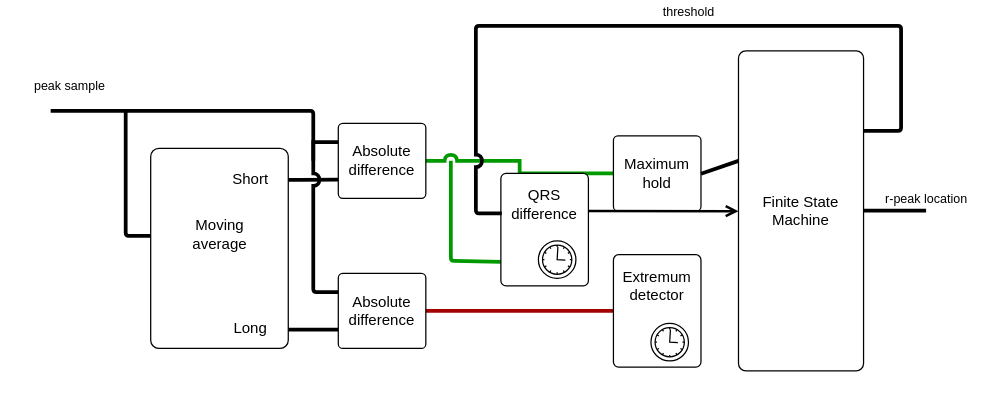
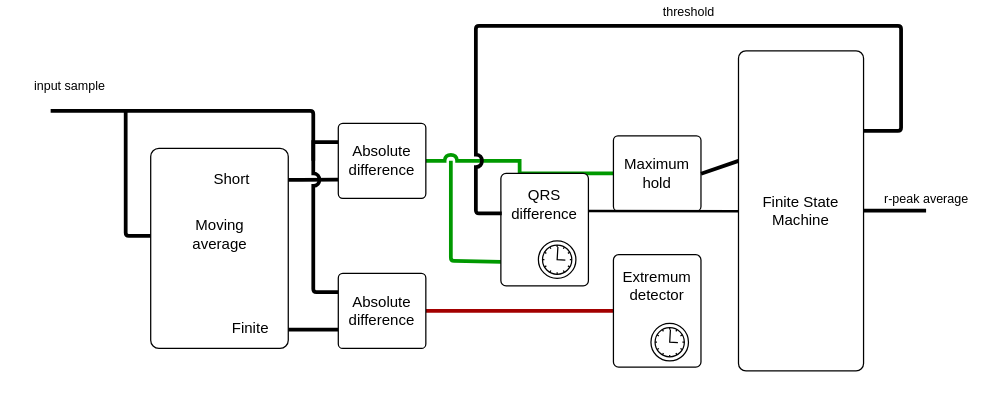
  <mxCell id="0" />
  <mxCell id="1" parent="0" />
  <mxCell id="2" value="" style="endArrow=none;html=1;strokeWidth=3;rounded=1;exitX=0.005;exitY=0.787;exitDx=0;exitDy=0;exitPerimeter=0;strokeColor=#009900;arcSize=5;" parent="1" source="13" edge="1"><mxGeometry width="50" height="50" relative="1" as="geometry"><mxPoint x="370" y="208" as="sourcePoint" /><mxPoint x="360" y="128" as="targetPoint" /><Array as="points"><mxPoint x="360" y="208" /></Array></mxGeometry></mxCell>
  <mxCell id="3" value="" style="edgeStyle=orthogonalEdgeStyle;rounded=0;jumpStyle=arc;orthogonalLoop=1;jettySize=auto;html=1;endArrow=none;endFill=0;strokeColor=#009900;strokeWidth=3;" parent="1" source="12" target="8" edge="1"><mxGeometry relative="1" as="geometry" /></mxCell>
  <mxCell id="4" style="edgeStyle=orthogonalEdgeStyle;rounded=0;orthogonalLoop=1;jettySize=auto;html=1;entryX=0;entryY=0.75;entryDx=0;entryDy=0;endArrow=none;endFill=0;strokeWidth=3;exitX=0.994;exitY=0.507;exitDx=0;exitDy=0;exitPerimeter=0;" parent="1" source="28" target="8" edge="1"><mxGeometry relative="1" as="geometry"><mxPoint x="240" y="138" as="sourcePoint" /><Array as="points"><mxPoint x="240" y="143" /></Array></mxGeometry></mxCell>
  <mxCell id="5" value="" style="rounded=1;whiteSpace=wrap;html=1;arcSize=6;" parent="1" vertex="1"><mxGeometry x="120" y="118" width="110" height="160" as="geometry" /></mxCell>
  <mxCell id="6" style="edgeStyle=orthogonalEdgeStyle;rounded=0;jumpStyle=arc;orthogonalLoop=1;jettySize=auto;html=1;exitX=1;exitY=0.75;exitDx=0;exitDy=0;entryX=0;entryY=0.75;entryDx=0;entryDy=0;endArrow=none;endFill=0;strokeWidth=3;" parent="1" target="11" edge="1"><mxGeometry relative="1" as="geometry"><mxPoint x="230" y="263" as="sourcePoint" /></mxGeometry></mxCell>
  <mxCell id="7" style="edgeStyle=orthogonalEdgeStyle;rounded=0;orthogonalLoop=1;jettySize=auto;html=1;exitX=0;exitY=0.25;exitDx=0;exitDy=0;endArrow=none;endFill=0;jumpStyle=arc;strokeWidth=3;arcSize=5;" parent="1" source="8" edge="1"><mxGeometry relative="1" as="geometry"><mxPoint x="250" y="188" as="targetPoint" /><Array as="points"><mxPoint x="250" y="113" /><mxPoint x="250" y="188" /></Array></mxGeometry></mxCell>
  <mxCell id="8" value="Absolute difference" style="rounded=1;whiteSpace=wrap;html=1;arcSize=6;" parent="1" vertex="1"><mxGeometry x="270" y="98" width="70" height="60" as="geometry" /></mxCell>
  <mxCell id="9" style="edgeStyle=orthogonalEdgeStyle;rounded=1;jumpStyle=arc;orthogonalLoop=1;jettySize=auto;html=1;exitX=0;exitY=0.25;exitDx=0;exitDy=0;endArrow=none;endFill=0;strokeWidth=3;arcSize=5;" parent="1" source="11" edge="1"><mxGeometry relative="1" as="geometry"><mxPoint x="250" y="188" as="targetPoint" /></mxGeometry></mxCell>
  <mxCell id="10" style="edgeStyle=orthogonalEdgeStyle;rounded=0;jumpStyle=arc;orthogonalLoop=1;jettySize=auto;html=1;exitX=1;exitY=0.5;exitDx=0;exitDy=0;entryX=0;entryY=0.5;entryDx=0;entryDy=0;endArrow=none;endFill=0;fillColor=#a20025;strokeColor=#A30000;strokeWidth=3;" parent="1" source="11" target="22" edge="1"><mxGeometry relative="1" as="geometry" /></mxCell>
  <mxCell id="11" value="Absolute difference" style="rounded=1;whiteSpace=wrap;html=1;arcSize=6;" parent="1" vertex="1"><mxGeometry x="270" y="218" width="70" height="60" as="geometry" /></mxCell>
  <mxCell id="12" value="Maximum hold" style="rounded=1;whiteSpace=wrap;html=1;arcSize=6;" parent="1" vertex="1"><mxGeometry x="490" y="108" width="70" height="60" as="geometry" /></mxCell>
  <mxCell id="13" value="QRS difference" style="rounded=1;whiteSpace=wrap;html=1;spacingBottom=40;arcSize=6;" parent="1" vertex="1"><mxGeometry x="400" y="138" width="70" height="90" as="geometry" /></mxCell>
  <mxCell id="14" style="edgeStyle=orthogonalEdgeStyle;rounded=1;jumpStyle=arc;orthogonalLoop=1;jettySize=auto;html=1;exitX=1;exitY=0.25;exitDx=0;exitDy=0;endArrow=none;endFill=0;strokeWidth=3;entryX=0.01;entryY=0.355;entryDx=0;entryDy=0;entryPerimeter=0;arcSize=5;" parent="1" edge="1"><mxGeometry relative="1" as="geometry"><mxPoint x="400.7" y="169.95" as="targetPoint" /><Array as="points"><mxPoint x="720" y="104" /><mxPoint x="720" y="20" /><mxPoint x="380" y="20" /><mxPoint x="380" y="170" /></Array><mxPoint x="690" y="104" as="sourcePoint" /></mxGeometry></mxCell>
  <mxCell id="15" value="threshold" style="edgeLabel;html=1;align=center;verticalAlign=middle;resizable=0;points=[];fontSize=10;fontColor=#000000;" parent="14" vertex="1" connectable="0"><mxGeometry x="-0.262" y="-1" relative="1" as="geometry"><mxPoint x="-54" y="-11" as="offset" /></mxGeometry></mxCell>
  <mxCell id="16" value="Finite State Machine" style="rounded=1;whiteSpace=wrap;html=1;arcSize=6;" parent="1" vertex="1"><mxGeometry x="590" y="40" width="100" height="256" as="geometry" /></mxCell>
  <mxCell id="17" value="" style="endArrow=none;html=1;entryX=0;entryY=0.438;entryDx=0;entryDy=0;rounded=1;strokeWidth=3;arcSize=5;entryPerimeter=0;" parent="1" target="5" edge="1"><mxGeometry width="50" height="50" relative="1" as="geometry"><mxPoint x="100" y="88" as="sourcePoint" /><mxPoint x="80" y="128" as="targetPoint" /><Array as="points"><mxPoint x="100" y="118" /><mxPoint x="100" y="188" /></Array></mxGeometry></mxCell>
  <mxCell id="18" value="" style="endArrow=none;html=1;strokeWidth=3;arcSize=5;startArrow=none;startFill=0;" parent="1" edge="1"><mxGeometry width="50" height="50" relative="1" as="geometry"><mxPoint x="40" y="88" as="sourcePoint" /><mxPoint x="250" y="128" as="targetPoint" /><Array as="points"><mxPoint x="250" y="88" /></Array></mxGeometry></mxCell>
  <mxCell id="19" value="" style="endArrow=none;html=1;strokeColor=#000000;exitX=1.001;exitY=0.504;exitDx=0;exitDy=0;exitPerimeter=0;strokeWidth=3;" parent="1" source="12" edge="1"><mxGeometry width="50" height="50" relative="1" as="geometry"><mxPoint x="350" y="248" as="sourcePoint" /><mxPoint x="590" y="128" as="targetPoint" /></mxGeometry></mxCell>
  <mxCell id="20" value="" style="shape=mxgraph.bpmn.shape;html=1;verticalLabelPosition=bottom;labelBackgroundColor=#ffffff;verticalAlign=top;align=center;perimeter=ellipsePerimeter;outlineConnect=0;outline=standard;symbol=timer;fillColor=#FFFFFF;" parent="1" vertex="1"><mxGeometry x="430" y="192" width="30" height="30" as="geometry" /></mxCell>
  <mxCell id="21" value="" style="group;rounded=1;arcSize=6;" parent="1" vertex="1" connectable="0"><mxGeometry x="490" y="203" width="70" height="90" as="geometry" /></mxCell>
  <mxCell id="22" value="Extremum detector" style="rounded=1;whiteSpace=wrap;html=1;spacingLeft=0;spacingBottom=40;arcSize=6;" parent="21" vertex="1"><mxGeometry width="70" height="90" as="geometry" /></mxCell>
  <mxCell id="23" value="" style="shape=mxgraph.bpmn.shape;html=1;verticalLabelPosition=bottom;labelBackgroundColor=#ffffff;verticalAlign=top;align=center;perimeter=ellipsePerimeter;outlineConnect=0;outline=standard;symbol=timer;fillColor=#FFFFFF;" parent="21" vertex="1"><mxGeometry x="30" y="55" width="30" height="30" as="geometry" /></mxCell>
  <mxCell id="24" value="" style="endArrow=none;html=1;strokeWidth=3;" parent="1" edge="1"><mxGeometry width="50" height="50" relative="1" as="geometry"><mxPoint x="690" y="167.8" as="sourcePoint" /><mxPoint x="740" y="167.8" as="targetPoint" /><Array as="points"><mxPoint x="710" y="167.8" /></Array></mxGeometry></mxCell>
- <mxCell id="25" value="" style="endArrow=open;html=1;rounded=0;entryX=0;entryY=0.501;entryDx=0;entryDy=0;entryPerimeter=0;exitX=0.999;exitY=0.334;exitDx=0;exitDy=0;exitPerimeter=0;strokeWidth=2;" parent="1" source="13" target="16" edge="1"><mxGeometry width="50" height="50" relative="1" as="geometry"><mxPoint x="490" y="168" as="sourcePoint" /><mxPoint x="510" y="188" as="targetPoint" /></mxGeometry></mxCell>
- <mxCell id="26" value="peak sample" style="text;html=1;align=center;verticalAlign=middle;resizable=0;points=[];autosize=1;strokeColor=none;fillColor=none;fontSize=10;fontColor=#000000;" parent="1" vertex="1"><mxGeometry x="20" y="58" width="70" height="20" as="geometry" /></mxCell>
- <mxCell id="27" value="r-peak location" style="text;html=1;align=center;verticalAlign=middle;resizable=0;points=[];autosize=1;strokeColor=none;fillColor=none;fontSize=10;fontColor=#000000;" parent="1" vertex="1"><mxGeometry x="700" y="148" width="80" height="20" as="geometry" /></mxCell>
- <mxCell id="28" value="Short" style="text;html=1;strokeColor=none;fillColor=none;align=center;verticalAlign=middle;whiteSpace=wrap;rounded=0;" parent="1" vertex="1"><mxGeometry x="170" y="128" width="60" height="30" as="geometry" /></mxCell>
- <mxCell id="29" value="Long" style="text;html=1;strokeColor=none;fillColor=none;align=center;verticalAlign=middle;whiteSpace=wrap;rounded=0;" parent="1" vertex="1"><mxGeometry x="170" y="247" width="60" height="30" as="geometry" /></mxCell>
+ <mxCell id="25" value="" style="endArrow=none;html=1;rounded=0;entryX=0;entryY=0.501;entryDx=0;entryDy=0;entryPerimeter=0;exitX=0.999;exitY=0.334;exitDx=0;exitDy=0;exitPerimeter=0;strokeWidth=2;" parent="1" source="13" target="16" edge="1"><mxGeometry width="50" height="50" relative="1" as="geometry"><mxPoint x="490" y="168" as="sourcePoint" /><mxPoint x="510" y="188" as="targetPoint" /></mxGeometry></mxCell>
+ <mxCell id="26" value="input sample" style="text;html=1;align=center;verticalAlign=middle;resizable=0;points=[];autosize=1;strokeColor=none;fillColor=none;fontSize=10;fontColor=#000000;" parent="1" vertex="1"><mxGeometry x="20" y="58" width="70" height="20" as="geometry" /></mxCell>
+ <mxCell id="27" value="r-peak average" style="text;html=1;align=center;verticalAlign=middle;resizable=0;points=[];autosize=1;strokeColor=none;fillColor=none;fontSize=10;fontColor=#000000;" parent="1" vertex="1"><mxGeometry x="700" y="148" width="80" height="20" as="geometry" /></mxCell>
+ <mxCell id="28" value="Short" style="text;html=1;strokeColor=none;fillColor=none;align=center;verticalAlign=middle;whiteSpace=wrap;rounded=0;" parent="1" vertex="1"><mxGeometry x="155" y="128" width="60" height="30" as="geometry" /></mxCell>
+ <mxCell id="29" value="Finite" style="text;html=1;strokeColor=none;fillColor=none;align=center;verticalAlign=middle;whiteSpace=wrap;rounded=0;" parent="1" vertex="1"><mxGeometry x="170" y="247" width="60" height="30" as="geometry" /></mxCell>
  <mxCell id="30" value="Moving&lt;br&gt;average" style="text;html=1;strokeColor=none;fillColor=none;align=center;verticalAlign=middle;whiteSpace=wrap;rounded=0;" parent="1" vertex="1"><mxGeometry x="137.5" y="167" width="75" height="40" as="geometry" /></mxCell>
